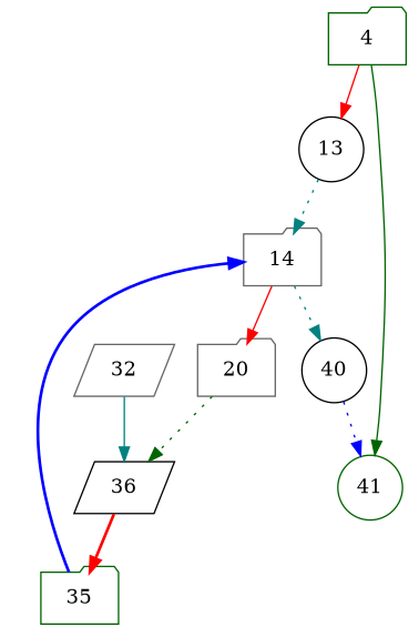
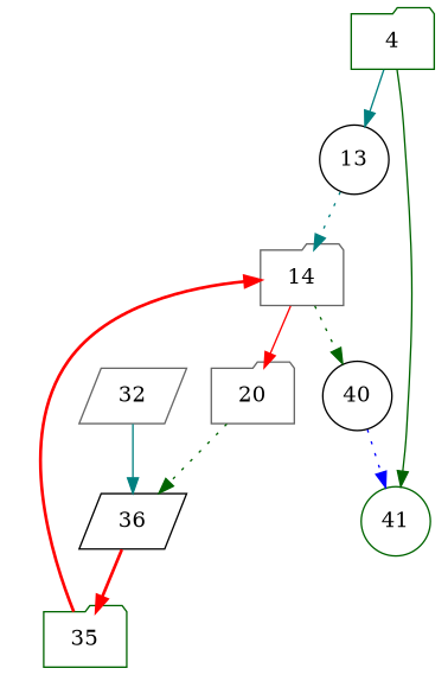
  strict digraph {
    node [color=darkgreen shape=folder]
    edge [color=red style=solid]
    4 [entry=true]
    13 [color=black shape=circle]
    41 [shape=circle]
    14 [color=gray40]
    20 [color=gray40]
    40 [color=black shape=circle]
    36 [color=black shape=parallelogram]
    32 [color=gray40 shape=parallelogram]
    n9 [label=35]
-   4 -> 13 [cond=true]
+   4 -> 13 [color=teal cond=true]
    4 -> 41 [color=darkgreen cond=false]
    13 -> 14 [color=teal style=dotted]
    14 -> 20 [cond=true]
-   14 -> 40 [color=teal cond=false style=dotted]
+   14 -> 40 [color=darkgreen cond=false style=dotted]
    20 -> 36 [color=darkgreen cond=false style=dotted]
    40 -> 41 [color=blue style=dotted]
    36 -> n9 [style=bold]
    32 -> 36 [color=teal]
-   n9 -> 14 [color=blue style=bold]
+   n9 -> 14 [style=bold]
  }
